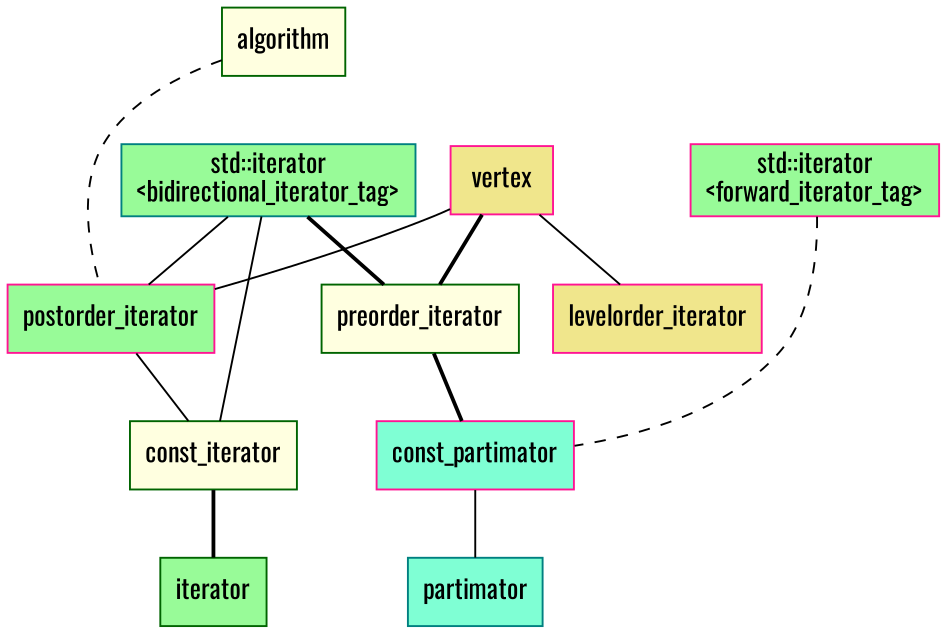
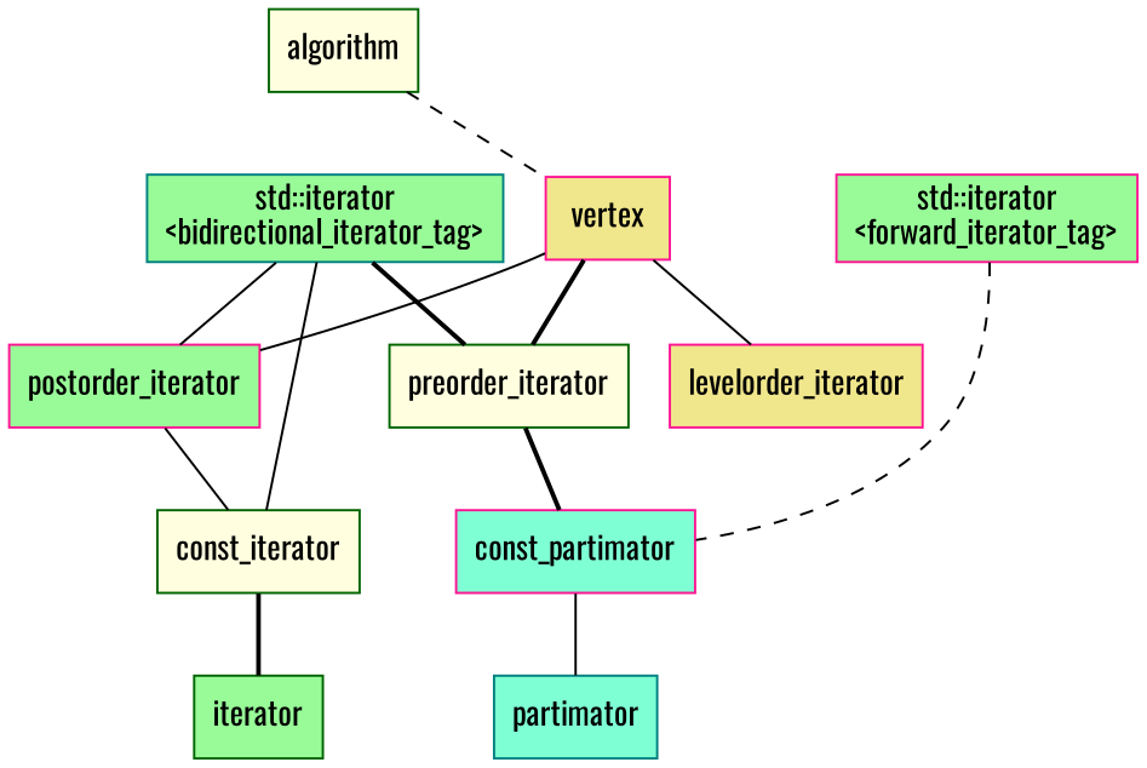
  strict digraph {
    fontname=Oswald
    node [color=deeppink fillcolor=palegreen fontname=Oswald shape=box style=filled]
    edge [arrowhead=none arrowtail=empty fontname=Oswald style=solid]
    n1 [color=teal label="std::iterator\n<bidirectional_iterator_tag>"]
    n2 [label="std::iterator\n<forward_iterator_tag>"]
    postorder_iterator
    preorder_iterator [color=darkgreen fillcolor=lightyellow]
    const_iterator [color=darkgreen fillcolor=lightyellow]
    const_partimator [fillcolor=aquamarine]
    algorithm [color=darkgreen fillcolor=lightyellow]
    vertex [fillcolor=khaki]
    levelorder_iterator [fillcolor=khaki]
    iterator [color=darkgreen]
    partimator [color=teal fillcolor=aquamarine]
    subgraph sub_1 {
      rank=same
      n1
      n2
    }
    n1 -> postorder_iterator
    n1 -> preorder_iterator [style=bold]
    n1 -> const_iterator
    n2 -> const_partimator [style=dashed]
    postorder_iterator -> const_iterator [arrowtail=diamond]
    preorder_iterator -> const_partimator [arrowtail=diamond style=bold]
    const_iterator -> iterator [style=bold]
    const_partimator -> partimator
-   algorithm -> postorder_iterator [arrowtail=diamond style=dashed]
+   algorithm -> vertex [arrowtail=diamond style=dashed]
    vertex -> postorder_iterator [arrowtail=diamond]
    vertex -> preorder_iterator [arrowtail=diamond style=bold]
    vertex -> levelorder_iterator [arrowtail=diamond]
  }
